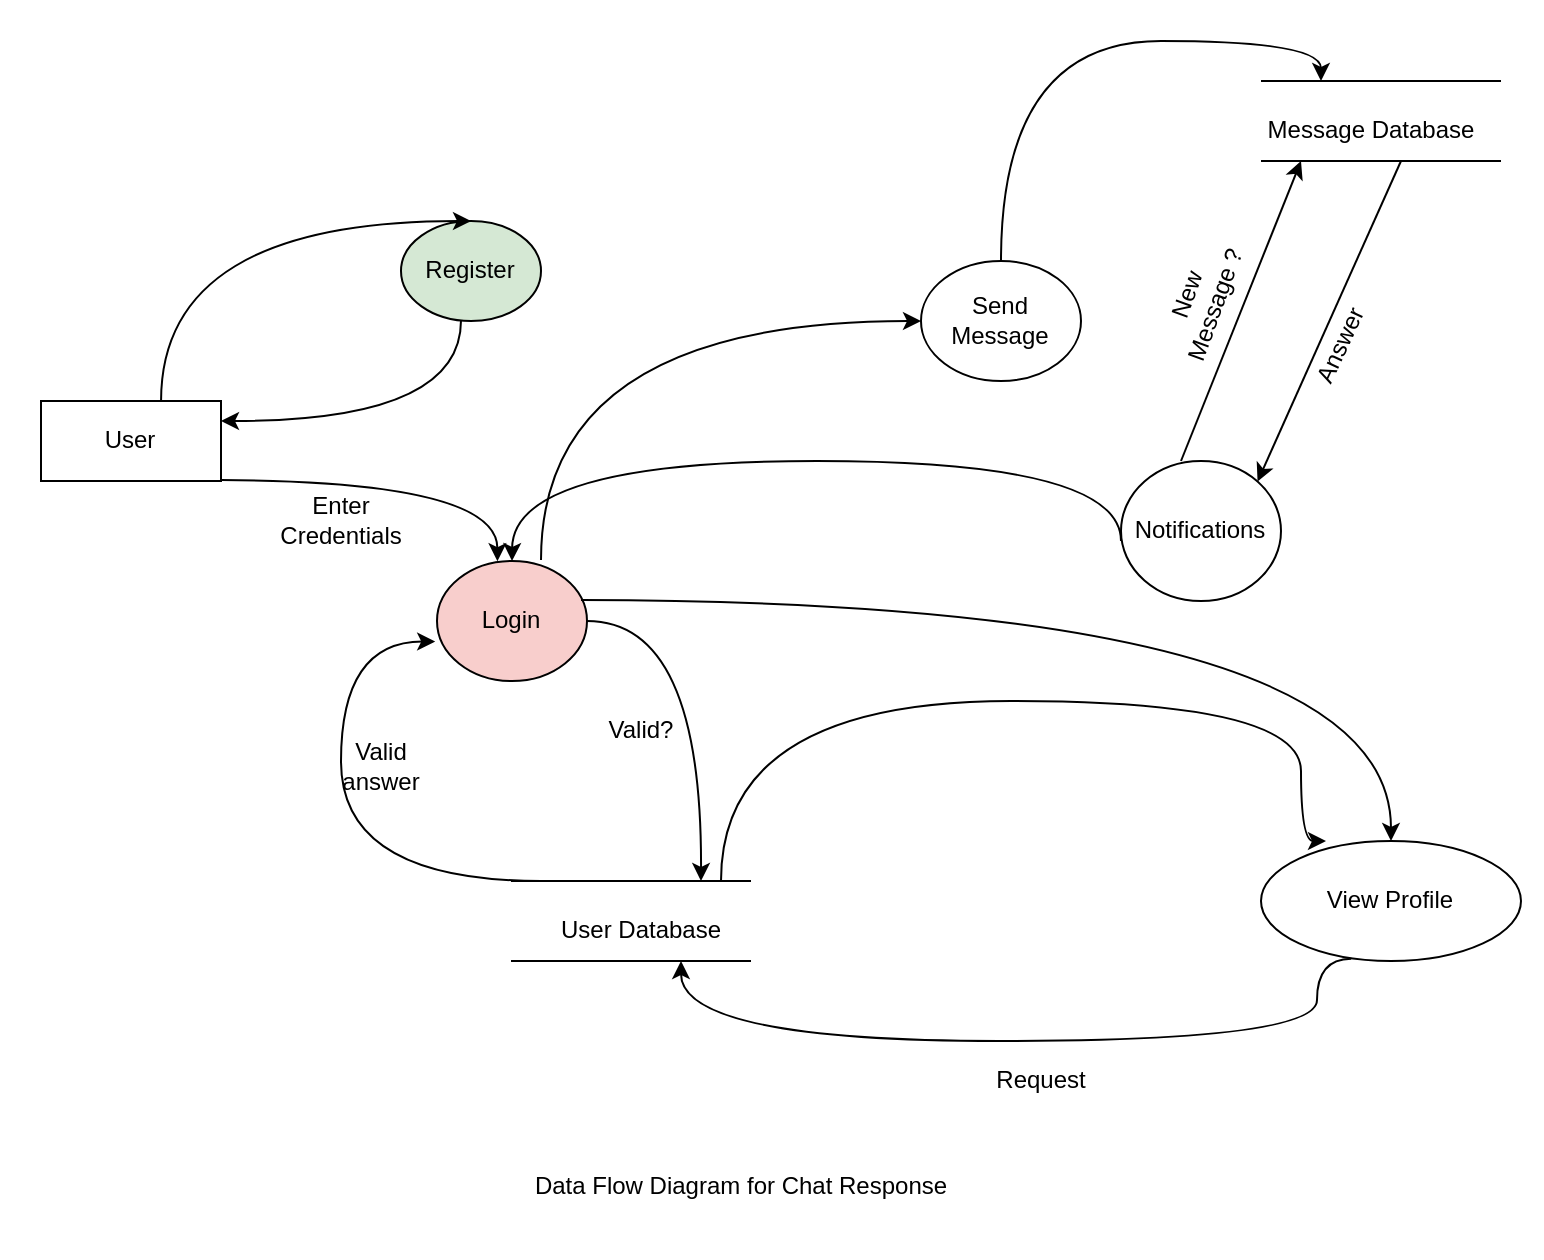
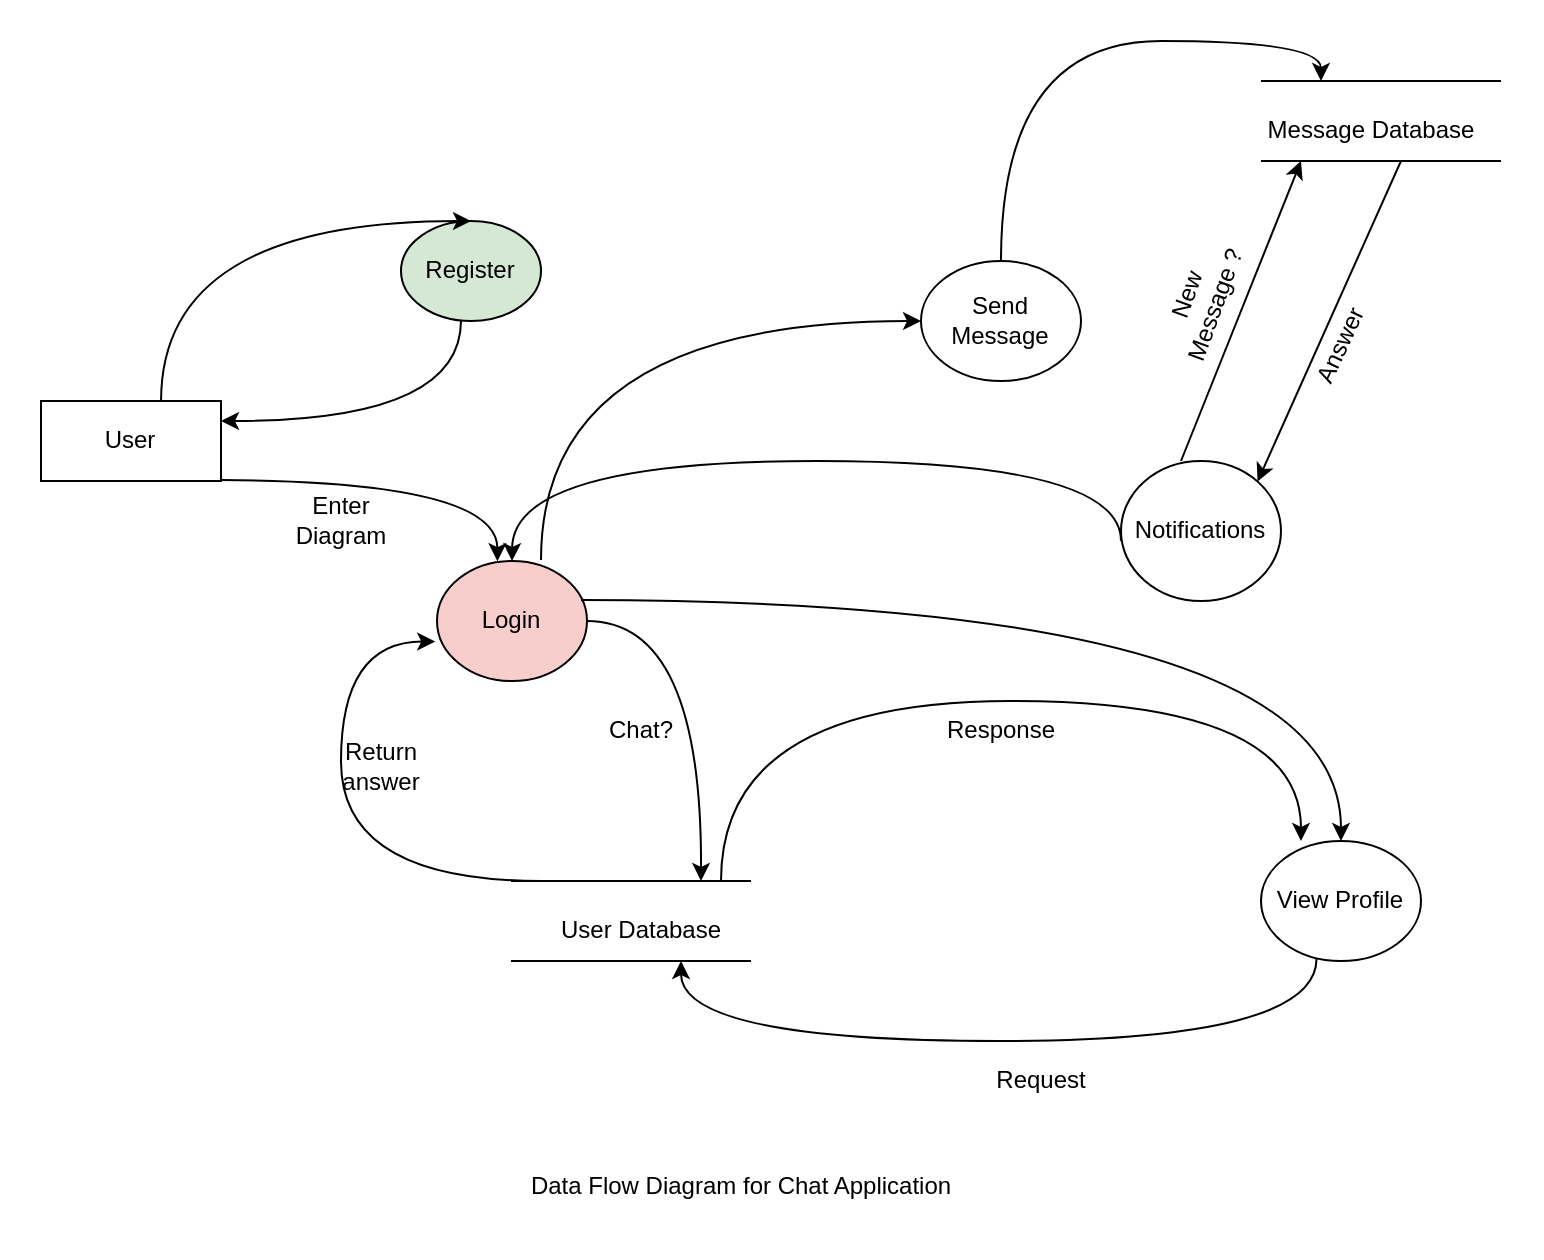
  <mxCell id="0" />
  <mxCell id="1" parent="0" />
  <mxCell id="2" value="User" style="rounded=0;whiteSpace=wrap;html=1;" vertex="1" parent="1"><mxGeometry x="20" y="200" width="90" height="40" as="geometry" /></mxCell>
  <mxCell id="3" value="Register" style="ellipse;whiteSpace=wrap;html=1;fillColor=#d5e8d4;" vertex="1" parent="1"><mxGeometry x="200" y="110" width="70" height="50" as="geometry" /></mxCell>
  <mxCell id="4" value="Login" style="ellipse;whiteSpace=wrap;html=1;fillColor=#f8cecc;" vertex="1" parent="1"><mxGeometry x="218" y="280" width="75" height="60" as="geometry" /></mxCell>
  <mxCell id="5" value="" style="endArrow=classic;html=1;rounded=0;edgeStyle=orthogonalEdgeStyle;curved=1;entryX=0.403;entryY=0.002;entryDx=0;entryDy=0;entryPerimeter=0;" edge="1" parent="1" target="4"><mxGeometry width="50" height="50" relative="1" as="geometry"><mxPoint x="110" y="239.52" as="sourcePoint" /><mxPoint x="160" y="189.52" as="targetPoint" /></mxGeometry></mxCell>
  <mxCell id="6" value="" style="endArrow=none;html=1;rounded=0;" edge="1" parent="1"><mxGeometry width="50" height="50" relative="1" as="geometry"><mxPoint x="255" y="440" as="sourcePoint" /><mxPoint x="375" y="440" as="targetPoint" /></mxGeometry></mxCell>
  <mxCell id="7" value="" style="endArrow=none;html=1;rounded=0;" edge="1" parent="1"><mxGeometry width="50" height="50" relative="1" as="geometry"><mxPoint x="255" y="480" as="sourcePoint" /><mxPoint x="375" y="480" as="targetPoint" /><Array as="points"><mxPoint x="275" y="480" /></Array></mxGeometry></mxCell>
  <mxCell id="8" value="" style="endArrow=classic;html=1;rounded=0;edgeStyle=orthogonalEdgeStyle;curved=1;" edge="1" parent="1" source="4"><mxGeometry width="50" height="50" relative="1" as="geometry"><mxPoint x="280" y="330" as="sourcePoint" /><mxPoint x="350" y="440" as="targetPoint" /></mxGeometry></mxCell>
  <mxCell id="9" value="" style="endArrow=classic;html=1;rounded=0;edgeStyle=orthogonalEdgeStyle;curved=1;" edge="1" parent="1" target="10"><mxGeometry width="50" height="50" relative="1" as="geometry"><mxPoint x="270" y="279.52" as="sourcePoint" /><mxPoint x="390" y="120" as="targetPoint" /><Array as="points"><mxPoint x="270" y="160" /></Array></mxGeometry></mxCell>
  <mxCell id="10" value="Send Message" style="ellipse;whiteSpace=wrap;html=1;" vertex="1" parent="1"><mxGeometry x="460" y="130" width="80" height="60" as="geometry" /></mxCell>
  <mxCell id="11" value="" style="endArrow=none;html=1;rounded=0;" edge="1" parent="1"><mxGeometry width="50" height="50" relative="1" as="geometry"><mxPoint x="630" y="40" as="sourcePoint" /><mxPoint x="750" y="40" as="targetPoint" /></mxGeometry></mxCell>
  <mxCell id="12" value="" style="endArrow=none;html=1;rounded=0;" edge="1" parent="1"><mxGeometry width="50" height="50" relative="1" as="geometry"><mxPoint x="630" y="80" as="sourcePoint" /><mxPoint x="750" y="80" as="targetPoint" /><Array as="points"><mxPoint x="650" y="80" /></Array></mxGeometry></mxCell>
  <mxCell id="13" value="" style="endArrow=classic;html=1;rounded=0;edgeStyle=orthogonalEdgeStyle;curved=1;" edge="1" parent="1"><mxGeometry width="50" height="50" relative="1" as="geometry"><mxPoint x="500" y="130" as="sourcePoint" /><mxPoint x="660" y="40" as="targetPoint" /><Array as="points"><mxPoint x="500" y="20" /><mxPoint x="660" y="20" /></Array></mxGeometry></mxCell>
  <mxCell id="14" value="Notifications" style="ellipse;whiteSpace=wrap;html=1;" vertex="1" parent="1"><mxGeometry x="560" y="230" width="80" height="70" as="geometry" /></mxCell>
  <mxCell id="15" value="" style="endArrow=classic;html=1;rounded=0;edgeStyle=orthogonalEdgeStyle;curved=1;" edge="1" parent="1" target="4"><mxGeometry width="50" height="50" relative="1" as="geometry"><mxPoint x="560" y="270" as="sourcePoint" /><mxPoint x="470" y="230" as="targetPoint" /><Array as="points"><mxPoint x="560" y="230" /><mxPoint x="256" y="230" /></Array></mxGeometry></mxCell>
  <mxCell id="16" value="" style="endArrow=classic;html=1;rounded=0;exitX=0.375;exitY=0;exitDx=0;exitDy=0;exitPerimeter=0;" edge="1" parent="1" source="14"><mxGeometry width="50" height="50" relative="1" as="geometry"><mxPoint x="580" y="230" as="sourcePoint" /><mxPoint x="650" y="80" as="targetPoint" /></mxGeometry></mxCell>
  <mxCell id="17" value="" style="endArrow=classic;html=1;rounded=0;entryX=1;entryY=0;entryDx=0;entryDy=0;" edge="1" parent="1" target="14"><mxGeometry width="50" height="50" relative="1" as="geometry"><mxPoint x="700" y="80" as="sourcePoint" /><mxPoint x="770" y="140" as="targetPoint" /></mxGeometry></mxCell>
- <mxCell id="18" value="View Profile" style="ellipse;whiteSpace=wrap;html=1;" vertex="1" parent="1"><mxGeometry x="630" y="420" width="130" height="60" as="geometry" /></mxCell>
+ <mxCell id="18" value="View Profile" style="ellipse;whiteSpace=wrap;html=1;" vertex="1" parent="1"><mxGeometry x="630" y="420" width="80" height="60" as="geometry" /></mxCell>
  <mxCell id="19" value="" style="endArrow=classic;html=1;rounded=0;edgeStyle=orthogonalEdgeStyle;curved=1;entryX=0.5;entryY=0;entryDx=0;entryDy=0;" edge="1" parent="1" target="18"><mxGeometry width="50" height="50" relative="1" as="geometry"><mxPoint x="290" y="299.48" as="sourcePoint" /><mxPoint x="340" y="249.48" as="targetPoint" /></mxGeometry></mxCell>
  <mxCell id="20" value="" style="endArrow=classic;html=1;rounded=0;edgeStyle=orthogonalEdgeStyle;curved=1;exitX=0.347;exitY=0.981;exitDx=0;exitDy=0;exitPerimeter=0;" edge="1" parent="1" source="18"><mxGeometry width="50" height="50" relative="1" as="geometry"><mxPoint x="650" y="520" as="sourcePoint" /><mxPoint x="340" y="480" as="targetPoint" /><Array as="points"><mxPoint x="658" y="520" /><mxPoint x="340" y="520" /></Array></mxGeometry></mxCell>
  <mxCell id="21" value="" style="endArrow=classic;html=1;rounded=0;edgeStyle=orthogonalEdgeStyle;curved=1;entryX=0.25;entryY=0;entryDx=0;entryDy=0;entryPerimeter=0;" edge="1" parent="1" target="18"><mxGeometry width="50" height="50" relative="1" as="geometry"><mxPoint x="360" y="440" as="sourcePoint" /><mxPoint x="550" y="349" as="targetPoint" /><Array as="points"><mxPoint x="360" y="350" /><mxPoint x="650" y="350" /></Array></mxGeometry></mxCell>
  <mxCell id="22" value="User Database" style="text;html=1;align=center;verticalAlign=middle;resizable=0;points=[];autosize=1;strokeColor=none;fillColor=none;" vertex="1" parent="1"><mxGeometry x="270" y="450" width="100" height="30" as="geometry" /></mxCell>
  <mxCell id="23" value="Message Database" style="text;html=1;align=center;verticalAlign=middle;resizable=0;points=[];autosize=1;strokeColor=none;fillColor=none;" vertex="1" parent="1"><mxGeometry x="620" y="50" width="130" height="30" as="geometry" /></mxCell>
- <mxCell id="24" value="&lt;div&gt;Enter &lt;br&gt;&lt;/div&gt;&lt;div&gt;Credentials&lt;/div&gt;" style="text;html=1;align=center;verticalAlign=middle;resizable=0;points=[];autosize=1;strokeColor=none;fillColor=none;" vertex="1" parent="1"><mxGeometry x="130" y="240" width="80" height="40" as="geometry" /></mxCell>
+ <mxCell id="24" value="&lt;div&gt;Enter &lt;br&gt;&lt;/div&gt;&lt;div&gt;Diagram&lt;/div&gt;" style="text;html=1;align=center;verticalAlign=middle;resizable=0;points=[];autosize=1;strokeColor=none;fillColor=none;" vertex="1" parent="1"><mxGeometry x="130" y="240" width="80" height="40" as="geometry" /></mxCell>
  <mxCell id="25" value="" style="endArrow=classic;html=1;rounded=0;edgeStyle=orthogonalEdgeStyle;curved=1;entryX=-0.012;entryY=0.671;entryDx=0;entryDy=0;entryPerimeter=0;" edge="1" parent="1" target="4"><mxGeometry width="50" height="50" relative="1" as="geometry"><mxPoint x="270" y="440" as="sourcePoint" /><mxPoint x="320" y="380" as="targetPoint" /><Array as="points"><mxPoint x="170" y="440" /><mxPoint x="170" y="320" /></Array></mxGeometry></mxCell>
- <mxCell id="26" value="&lt;div&gt;Valid &lt;br&gt;&lt;/div&gt;&lt;div&gt;answer&lt;/div&gt;" style="text;html=1;align=center;verticalAlign=middle;resizable=0;points=[];autosize=1;strokeColor=none;fillColor=none;" vertex="1" parent="1"><mxGeometry x="160" y="363" width="60" height="40" as="geometry" /></mxCell>
- <mxCell id="27" value="Valid?" style="text;html=1;align=center;verticalAlign=middle;resizable=0;points=[];autosize=1;strokeColor=none;fillColor=none;" vertex="1" parent="1"><mxGeometry x="290" y="350" width="60" height="30" as="geometry" /></mxCell>
+ <mxCell id="26" value="&lt;div&gt;Return &lt;br&gt;&lt;/div&gt;&lt;div&gt;answer&lt;/div&gt;" style="text;html=1;align=center;verticalAlign=middle;resizable=0;points=[];autosize=1;strokeColor=none;fillColor=none;" vertex="1" parent="1"><mxGeometry x="160" y="363" width="60" height="40" as="geometry" /></mxCell>
+ <mxCell id="27" value="Chat?" style="text;html=1;align=center;verticalAlign=middle;resizable=0;points=[];autosize=1;strokeColor=none;fillColor=none;" vertex="1" parent="1"><mxGeometry x="290" y="350" width="60" height="30" as="geometry" /></mxCell>
  <mxCell id="28" value="Request" style="text;html=1;align=center;verticalAlign=middle;resizable=0;points=[];autosize=1;strokeColor=none;fillColor=none;" vertex="1" parent="1"><mxGeometry x="485" y="525" width="70" height="30" as="geometry" /></mxCell>
+ <mxCell id="29" value="Response" style="text;html=1;align=center;verticalAlign=middle;resizable=0;points=[];autosize=1;strokeColor=none;fillColor=none;" vertex="1" parent="1"><mxGeometry x="460" y="350" width="80" height="30" as="geometry" /></mxCell>
  <mxCell id="30" value="&lt;div&gt;New&lt;/div&gt;&lt;div&gt;Message ?&lt;br&gt;&lt;/div&gt;" style="text;html=1;align=center;verticalAlign=middle;resizable=0;points=[];autosize=1;strokeColor=none;fillColor=none;rotation=-70;" vertex="1" parent="1"><mxGeometry x="560" y="130" width="80" height="40" as="geometry" /></mxCell>
  <mxCell id="31" value="&lt;div&gt;Answer&lt;/div&gt;" style="text;html=1;align=center;verticalAlign=middle;resizable=0;points=[];autosize=1;strokeColor=none;fillColor=none;rotation=-65;" vertex="1" parent="1"><mxGeometry x="640" y="158" width="60" height="30" as="geometry" /></mxCell>
  <mxCell id="32" value="" style="endArrow=classic;html=1;rounded=0;edgeStyle=orthogonalEdgeStyle;curved=1;exitX=0.667;exitY=0;exitDx=0;exitDy=0;exitPerimeter=0;" edge="1" parent="1" source="2" target="3"><mxGeometry width="50" height="50" relative="1" as="geometry"><mxPoint x="90" y="170" as="sourcePoint" /><mxPoint x="170" y="110" as="targetPoint" /><Array as="points"><mxPoint x="80" y="110" /></Array></mxGeometry></mxCell>
  <mxCell id="33" value="" style="endArrow=classic;html=1;rounded=0;edgeStyle=orthogonalEdgeStyle;curved=1;entryX=1;entryY=0.25;entryDx=0;entryDy=0;" edge="1" parent="1" source="3" target="2"><mxGeometry width="50" height="50" relative="1" as="geometry"><mxPoint x="240" y="180" as="sourcePoint" /><mxPoint x="199.52" y="160" as="targetPoint" /><Array as="points"><mxPoint x="230" y="210" /></Array></mxGeometry></mxCell>
- <mxCell id="34" value="&lt;div&gt;Data Flow Diagram for Chat Response&lt;/div&gt;" style="text;html=1;align=center;verticalAlign=middle;resizable=0;points=[];autosize=1;strokeColor=none;fillColor=none;" vertex="1" parent="1"><mxGeometry x="255" y="578" width="230" height="30" as="geometry" /></mxCell>
+ <mxCell id="34" value="&lt;div&gt;Data Flow Diagram for Chat Application&lt;/div&gt;" style="text;html=1;align=center;verticalAlign=middle;resizable=0;points=[];autosize=1;strokeColor=none;fillColor=none;" vertex="1" parent="1"><mxGeometry x="255" y="578" width="230" height="30" as="geometry" /></mxCell>
